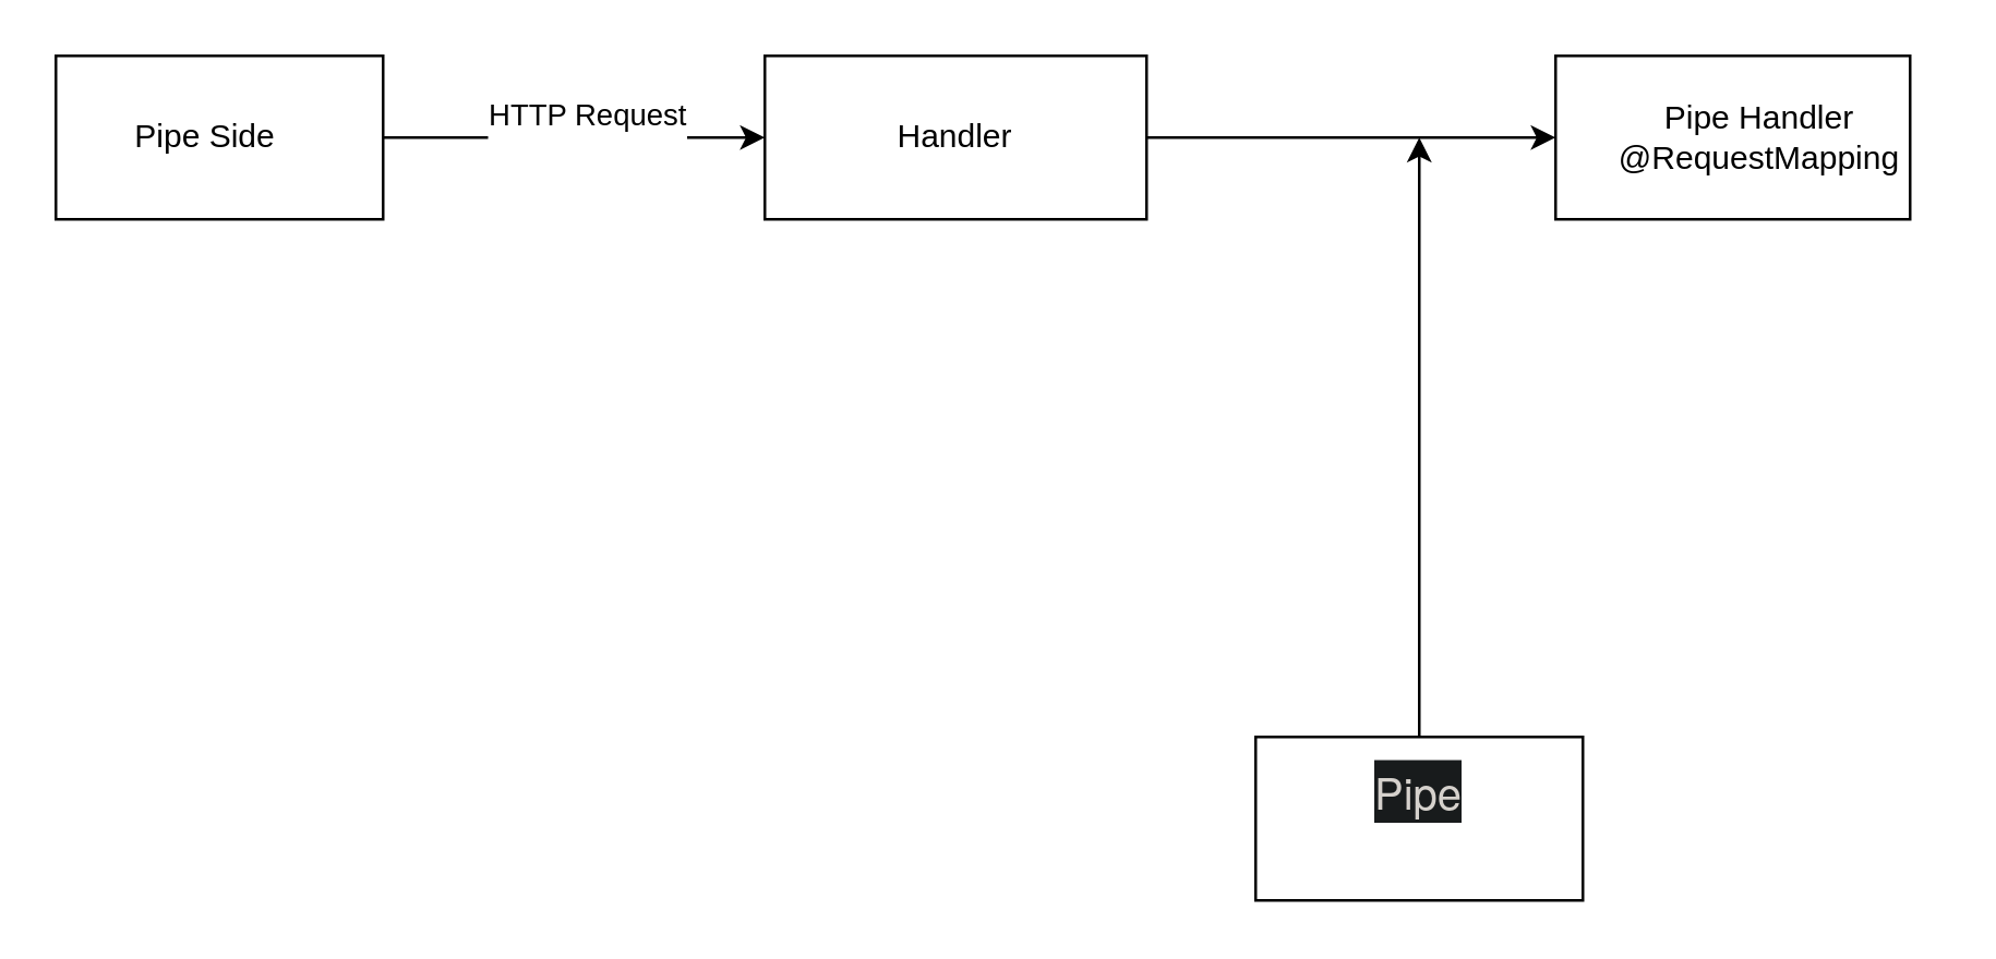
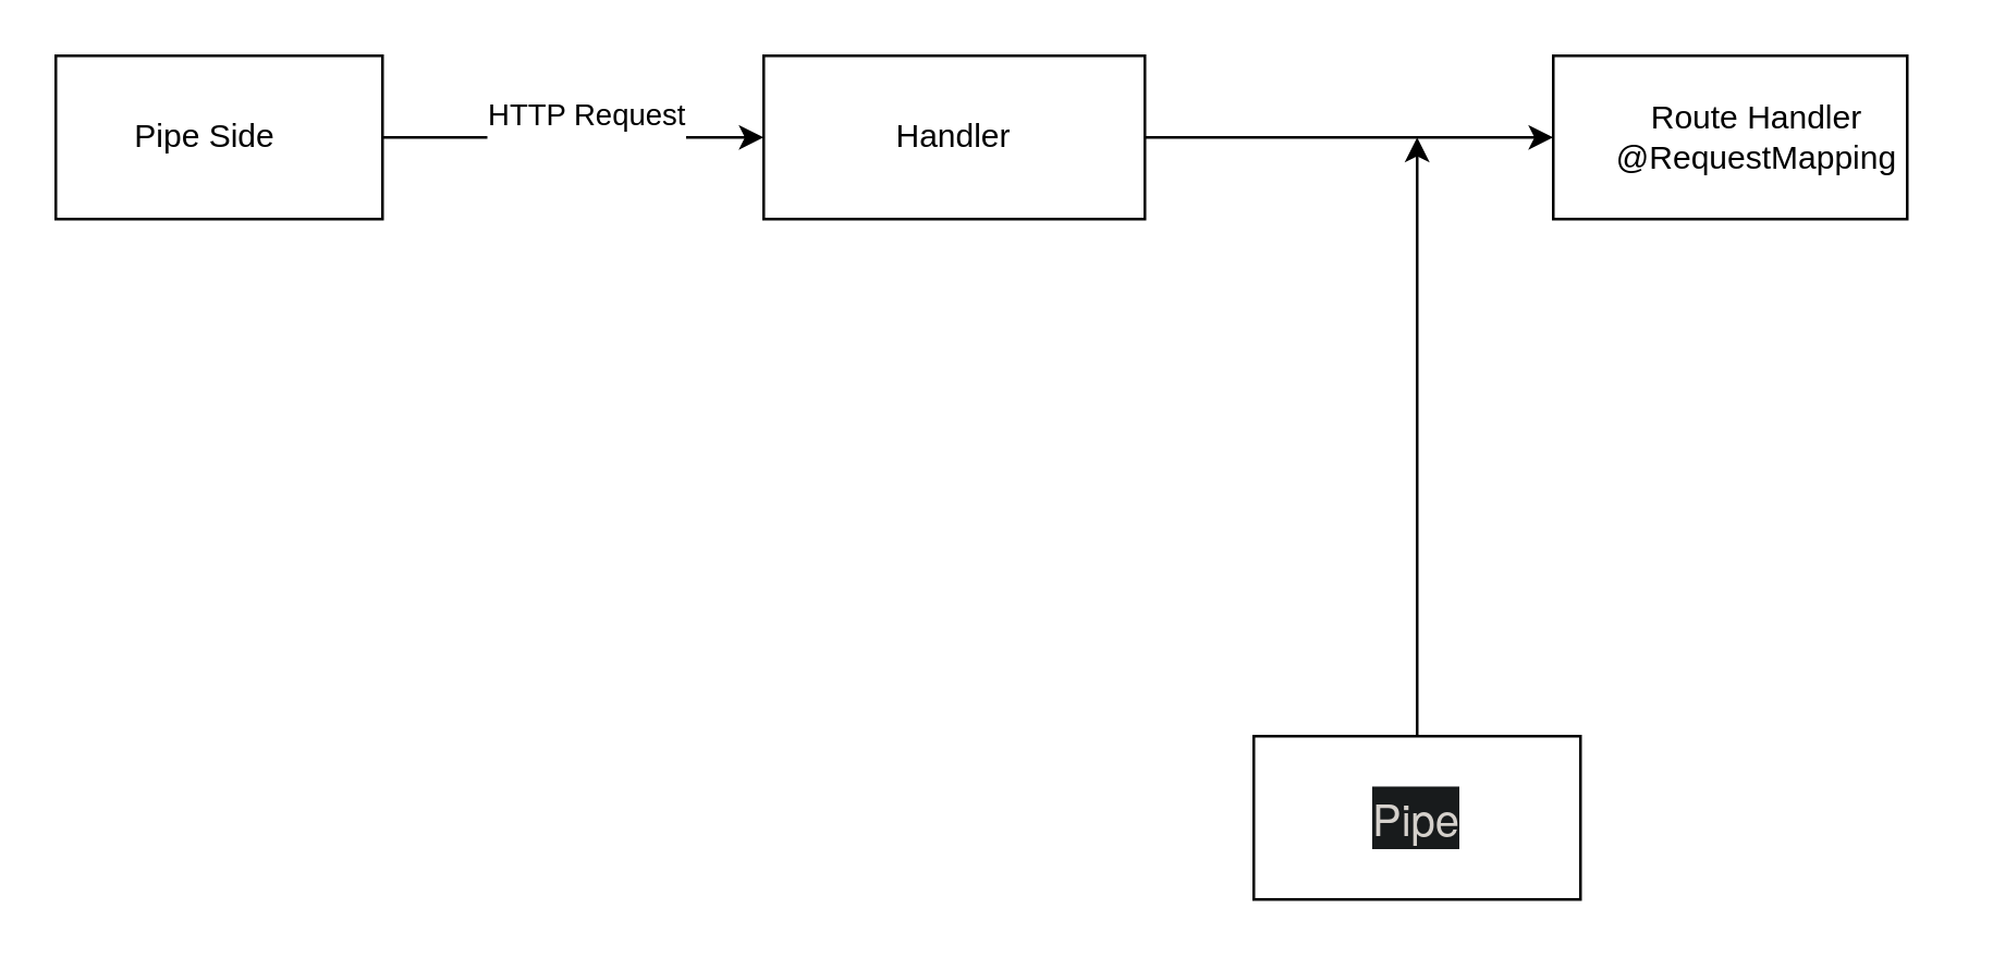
  <mxCell id="0" />
  <mxCell id="1" parent="0" />
  <mxCell id="2" value="" style="rounded=0;whiteSpace=wrap;html=1;" parent="1" vertex="1"><mxGeometry x="20" y="20" width="120" height="60" as="geometry" /></mxCell>
  <mxCell id="3" value="" style="rounded=0;whiteSpace=wrap;html=1;" parent="1" vertex="1"><mxGeometry x="280" y="20" width="140" height="60" as="geometry" /></mxCell>
  <mxCell id="4" value="" style="rounded=0;whiteSpace=wrap;html=1;" parent="1" vertex="1"><mxGeometry x="570" y="20" width="130" height="60" as="geometry" /></mxCell>
  <mxCell id="5" value="" style="endArrow=classic;html=1;rounded=0;" parent="1" edge="1"><mxGeometry relative="1" as="geometry"><mxPoint x="140" y="50" as="sourcePoint" /><mxPoint x="280" y="50" as="targetPoint" /></mxGeometry></mxCell>
  <mxCell id="6" value="Label" style="edgeLabel;resizable=0;html=1;;align=center;verticalAlign=middle;" parent="5" connectable="0" vertex="1"><mxGeometry relative="1" as="geometry" /></mxCell>
  <mxCell id="7" value="HTTP Request&lt;div&gt;&lt;br&gt;&lt;/div&gt;" style="edgeLabel;html=1;align=center;verticalAlign=middle;resizable=0;points=[];" parent="5" vertex="1" connectable="0"><mxGeometry x="0.059" y="2" relative="1" as="geometry"><mxPoint as="offset" /></mxGeometry></mxCell>
  <mxCell id="8" value="Pipe Side" style="text;html=1;align=center;verticalAlign=middle;whiteSpace=wrap;rounded=0;" parent="1" vertex="1"><mxGeometry x="20" y="35" width="110" height="30" as="geometry" /></mxCell>
- <mxCell id="9" value="Pipe Handler&lt;br&gt;@RequestMapping" style="text;html=1;align=center;verticalAlign=middle;whiteSpace=wrap;rounded=0;" parent="1" vertex="1"><mxGeometry x="580" y="35" width="130" height="30" as="geometry" /></mxCell>
+ <mxCell id="9" value="Route Handler&lt;br&gt;@RequestMapping" style="text;html=1;align=center;verticalAlign=middle;whiteSpace=wrap;rounded=0;" parent="1" vertex="1"><mxGeometry x="580" y="35" width="130" height="30" as="geometry" /></mxCell>
  <mxCell id="10" value="" style="endArrow=classic;html=1;rounded=0;entryX=0;entryY=0.5;entryDx=0;entryDy=0;" parent="1" target="4" edge="1"><mxGeometry width="50" height="50" relative="1" as="geometry"><mxPoint x="420" y="50" as="sourcePoint" /><mxPoint x="470" y="0" as="targetPoint" /></mxGeometry></mxCell>
  <mxCell id="11" value="Handler" style="text;html=1;align=center;verticalAlign=middle;whiteSpace=wrap;rounded=0;" parent="1" vertex="1"><mxGeometry x="285" y="35" width="130" height="30" as="geometry" /></mxCell>
  <mxCell id="12" value="" style="endArrow=classic;html=1;rounded=0;exitX=0.5;exitY=0;exitDx=0;exitDy=0;" edge="1" parent="1" source="13"><mxGeometry width="50" height="50" relative="1" as="geometry"><mxPoint x="500" y="270" as="sourcePoint" /><mxPoint x="520" y="50" as="targetPoint" /></mxGeometry></mxCell>
  <mxCell id="13" value="" style="rounded=0;whiteSpace=wrap;html=1;" vertex="1" parent="1"><mxGeometry x="460" y="270" width="120" height="60" as="geometry" /></mxCell>
- <mxCell id="14" value="&lt;div style=&quot;text-align: start;&quot;&gt;&lt;font face=&quot;Source Sans Pro, Helvetica Neue, sans-serif&quot; color=&quot;#d5d1cc&quot;&gt;&lt;span style=&quot;font-size: 16px; background-color: rgb(24, 27, 28);&quot;&gt;Pipe&lt;/span&gt;&lt;/font&gt;&lt;/div&gt;" style="text;html=1;align=center;verticalAlign=middle;whiteSpace=wrap;rounded=0;" vertex="1" parent="1"><mxGeometry x="490" y="275" width="60" height="30" as="geometry" /></mxCell>
+ <mxCell id="14" value="&lt;div style=&quot;text-align: start;&quot;&gt;&lt;font face=&quot;Source Sans Pro, Helvetica Neue, sans-serif&quot; color=&quot;#d5d1cc&quot;&gt;&lt;span style=&quot;font-size: 16px; background-color: rgb(24, 27, 28);&quot;&gt;Pipe&lt;/span&gt;&lt;/font&gt;&lt;/div&gt;" style="text;html=1;align=center;verticalAlign=middle;whiteSpace=wrap;rounded=0;" vertex="1" parent="1"><mxGeometry x="490" y="285" width="60" height="30" as="geometry" /></mxCell>
